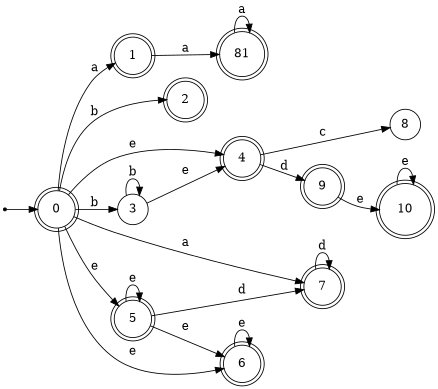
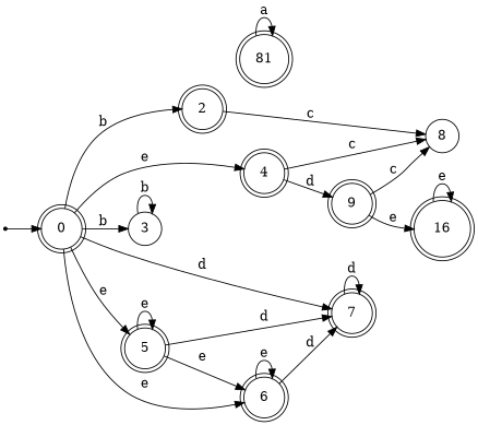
  digraph {
    rankdir=LR
    node [shape=doublecircle]
    dummy0 [shape=point]
    0
-   1
    2
    3 [shape=circle]
    4
    5
    6
    7
    n10 [label=81]
    8 [shape=circle]
    9
-   10
+   10 [label=16]
    dummy0 -> 0
-   0 -> 1 [label=a]
    0 -> 2 [label=b]
    0 -> 3 [label=b]
    0 -> 4 [label=e]
    0 -> 5 [label=e]
    0 -> 6 [label=e]
-   0 -> 7 [label=a]
-   1 -> n10 [label=a]
+   0 -> 7 [label=d]
+   2 -> 8 [label=c]
    3 -> 3 [label=b]
-   3 -> 4 [label=e]
    4 -> 8 [label=c]
    4 -> 9 [label=d]
    5 -> 5 [label=e]
    5 -> 6 [label=e]
    5 -> 7 [label=d]
    6 -> 6 [label=e]
+   6 -> 7 [label=d]
    7 -> 7 [label=d]
    n10 -> n10 [label=a]
+   9 -> 8 [label=c]
    9 -> 10 [label=e]
    10 -> 10 [label=e]
  }
